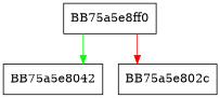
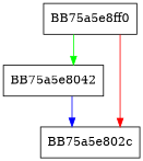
  digraph {
    splines=ortho
    node [shape=box]
    n1 [label=BB75a5e8ff0]
    BB75a5e8042
    BB75a5e802c
    n1 -> BB75a5e8042 [color=green]
    n1 -> BB75a5e802c [color=red]
+   BB75a5e8042 -> BB75a5e802c [color=blue]
  }
